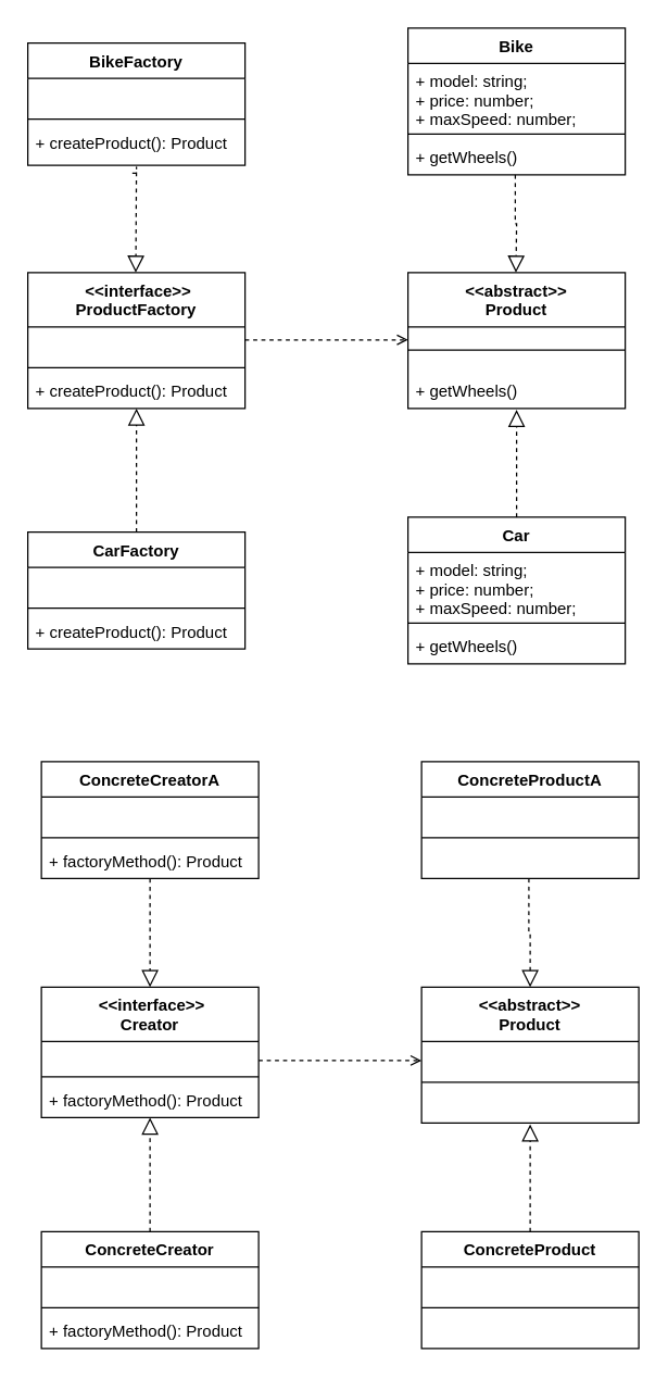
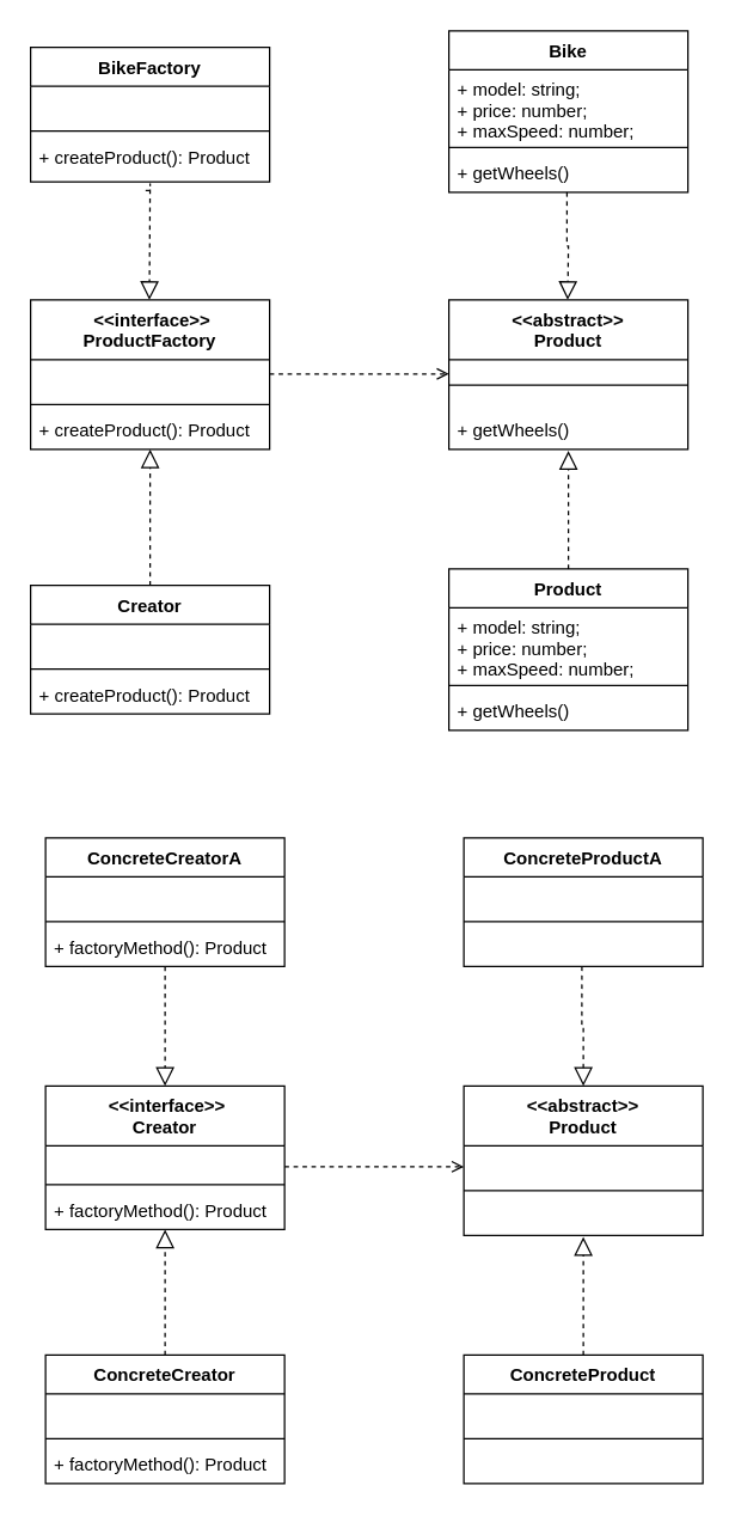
  <mxCell id="0" />
  <mxCell id="1" parent="0" />
  <mxCell id="2" value=" &lt;&lt;interface&gt;&gt;&#10;Creator" style="swimlane;fontStyle=1;align=center;verticalAlign=top;childLayout=stackLayout;horizontal=1;startSize=40;horizontalStack=0;resizeParent=1;resizeParentMax=0;resizeLast=0;collapsible=1;marginBottom=0;" parent="1" vertex="1"><mxGeometry x="30" y="726" width="160" height="96" as="geometry"><mxRectangle x="140" y="710" width="80" height="26" as="alternateBounds" /></mxGeometry></mxCell>
  <mxCell id="3" value=" " style="text;strokeColor=none;fillColor=none;align=left;verticalAlign=top;spacingLeft=4;spacingRight=4;overflow=hidden;rotatable=0;points=[[0,0.5],[1,0.5]];portConstraint=eastwest;" parent="2" vertex="1"><mxGeometry y="40" width="160" height="22" as="geometry" /></mxCell>
  <mxCell id="4" value="" style="line;strokeWidth=1;fillColor=none;align=left;verticalAlign=middle;spacingTop=-1;spacingLeft=3;spacingRight=3;rotatable=0;labelPosition=right;points=[];portConstraint=eastwest;" parent="2" vertex="1"><mxGeometry y="62" width="160" height="8" as="geometry" /></mxCell>
  <mxCell id="5" value="+ factoryMethod(): Product" style="text;strokeColor=none;fillColor=none;align=left;verticalAlign=top;spacingLeft=4;spacingRight=4;overflow=hidden;rotatable=0;points=[[0,0.5],[1,0.5]];portConstraint=eastwest;" parent="2" vertex="1"><mxGeometry y="70" width="160" height="26" as="geometry" /></mxCell>
  <mxCell id="6" value="&lt;&lt;abstract&gt;&gt;&#10;Product" style="swimlane;fontStyle=1;align=center;verticalAlign=top;childLayout=stackLayout;horizontal=1;startSize=40;horizontalStack=0;resizeParent=1;resizeParentMax=0;resizeLast=0;collapsible=1;marginBottom=0;" parent="1" vertex="1"><mxGeometry x="310" y="726" width="160" height="100" as="geometry"><mxRectangle x="260" y="710" width="80" height="26" as="alternateBounds" /></mxGeometry></mxCell>
  <mxCell id="7" value=" " style="text;strokeColor=none;fillColor=none;align=left;verticalAlign=top;spacingLeft=4;spacingRight=4;overflow=hidden;rotatable=0;points=[[0,0.5],[1,0.5]];portConstraint=eastwest;" parent="6" vertex="1"><mxGeometry y="40" width="160" height="26" as="geometry" /></mxCell>
  <mxCell id="8" value="" style="line;strokeWidth=1;fillColor=none;align=left;verticalAlign=middle;spacingTop=-1;spacingLeft=3;spacingRight=3;rotatable=0;labelPosition=right;points=[];portConstraint=eastwest;" parent="6" vertex="1"><mxGeometry y="66" width="160" height="8" as="geometry" /></mxCell>
  <mxCell id="9" value=" " style="text;strokeColor=none;fillColor=none;align=left;verticalAlign=top;spacingLeft=4;spacingRight=4;overflow=hidden;rotatable=0;points=[[0,0.5],[1,0.5]];portConstraint=eastwest;" parent="6" vertex="1"><mxGeometry y="74" width="160" height="26" as="geometry" /></mxCell>
  <mxCell id="10" style="edgeStyle=orthogonalEdgeStyle;rounded=0;orthogonalLoop=1;jettySize=auto;html=1;exitX=0.5;exitY=0;exitDx=0;exitDy=0;entryX=0.5;entryY=1.038;entryDx=0;entryDy=0;entryPerimeter=0;endArrow=block;endFill=0;endSize=10;dashed=1;" parent="1" source="11" target="9" edge="1"><mxGeometry relative="1" as="geometry" /></mxCell>
  <mxCell id="11" value="ConcreteProduct" style="swimlane;fontStyle=1;align=center;verticalAlign=top;childLayout=stackLayout;horizontal=1;startSize=26;horizontalStack=0;resizeParent=1;resizeParentMax=0;resizeLast=0;collapsible=1;marginBottom=0;" parent="1" vertex="1"><mxGeometry x="310" y="906" width="160" height="86" as="geometry"><mxRectangle x="260" y="710" width="80" height="26" as="alternateBounds" /></mxGeometry></mxCell>
  <mxCell id="12" value=" " style="text;strokeColor=none;fillColor=none;align=left;verticalAlign=top;spacingLeft=4;spacingRight=4;overflow=hidden;rotatable=0;points=[[0,0.5],[1,0.5]];portConstraint=eastwest;" parent="11" vertex="1"><mxGeometry y="26" width="160" height="26" as="geometry" /></mxCell>
  <mxCell id="13" value="" style="line;strokeWidth=1;fillColor=none;align=left;verticalAlign=middle;spacingTop=-1;spacingLeft=3;spacingRight=3;rotatable=0;labelPosition=right;points=[];portConstraint=eastwest;" parent="11" vertex="1"><mxGeometry y="52" width="160" height="8" as="geometry" /></mxCell>
  <mxCell id="14" value=" " style="text;strokeColor=none;fillColor=none;align=left;verticalAlign=top;spacingLeft=4;spacingRight=4;overflow=hidden;rotatable=0;points=[[0,0.5],[1,0.5]];portConstraint=eastwest;" parent="11" vertex="1"><mxGeometry y="60" width="160" height="26" as="geometry" /></mxCell>
  <mxCell id="15" style="edgeStyle=orthogonalEdgeStyle;rounded=0;orthogonalLoop=1;jettySize=auto;html=1;entryX=0.5;entryY=1;entryDx=0;entryDy=0;entryPerimeter=0;endArrow=block;endFill=0;dashed=1;endSize=10;" parent="1" source="16" target="5" edge="1"><mxGeometry relative="1" as="geometry" /></mxCell>
  <mxCell id="16" value="ConcreteCreator" style="swimlane;fontStyle=1;align=center;verticalAlign=top;childLayout=stackLayout;horizontal=1;startSize=26;horizontalStack=0;resizeParent=1;resizeParentMax=0;resizeLast=0;collapsible=1;marginBottom=0;" parent="1" vertex="1"><mxGeometry x="30" y="906" width="160" height="86" as="geometry"><mxRectangle x="260" y="710" width="80" height="26" as="alternateBounds" /></mxGeometry></mxCell>
  <mxCell id="17" value=" " style="text;strokeColor=none;fillColor=none;align=left;verticalAlign=top;spacingLeft=4;spacingRight=4;overflow=hidden;rotatable=0;points=[[0,0.5],[1,0.5]];portConstraint=eastwest;" parent="16" vertex="1"><mxGeometry y="26" width="160" height="26" as="geometry" /></mxCell>
  <mxCell id="18" value="" style="line;strokeWidth=1;fillColor=none;align=left;verticalAlign=middle;spacingTop=-1;spacingLeft=3;spacingRight=3;rotatable=0;labelPosition=right;points=[];portConstraint=eastwest;" parent="16" vertex="1"><mxGeometry y="52" width="160" height="8" as="geometry" /></mxCell>
  <mxCell id="19" value="+ factoryMethod(): Product" style="text;strokeColor=none;fillColor=none;align=left;verticalAlign=top;spacingLeft=4;spacingRight=4;overflow=hidden;rotatable=0;points=[[0,0.5],[1,0.5]];portConstraint=eastwest;" parent="16" vertex="1"><mxGeometry y="60" width="160" height="26" as="geometry" /></mxCell>
  <mxCell id="20" value=" &lt;&lt;interface&gt;&gt;&#10;ProductFactory" style="swimlane;fontStyle=1;align=center;verticalAlign=top;childLayout=stackLayout;horizontal=1;startSize=40;horizontalStack=0;resizeParent=1;resizeParentMax=0;resizeLast=0;collapsible=1;marginBottom=0;" parent="1" vertex="1"><mxGeometry x="20" y="200" width="160" height="100" as="geometry"><mxRectangle x="260" y="710" width="80" height="26" as="alternateBounds" /></mxGeometry></mxCell>
  <mxCell id="21" style="edgeStyle=orthogonalEdgeStyle;rounded=0;orthogonalLoop=1;jettySize=auto;html=1;entryX=0.5;entryY=1;entryDx=0;entryDy=0;entryPerimeter=0;endArrow=block;endFill=0;dashed=1;endSize=10;exitX=0.481;exitY=1.192;exitDx=0;exitDy=0;exitPerimeter=0;" edge="1" parent="20" source="46"><mxGeometry relative="1" as="geometry"><mxPoint x="79.5" y="91" as="sourcePoint" /><mxPoint x="79.5" as="targetPoint" /><Array as="points"><mxPoint x="80" y="-78" /><mxPoint x="80" y="-41" /></Array></mxGeometry></mxCell>
  <mxCell id="22" value=" " style="text;strokeColor=none;fillColor=none;align=left;verticalAlign=top;spacingLeft=4;spacingRight=4;overflow=hidden;rotatable=0;points=[[0,0.5],[1,0.5]];portConstraint=eastwest;" parent="20" vertex="1"><mxGeometry y="40" width="160" height="26" as="geometry" /></mxCell>
  <mxCell id="23" value="" style="line;strokeWidth=1;fillColor=none;align=left;verticalAlign=middle;spacingTop=-1;spacingLeft=3;spacingRight=3;rotatable=0;labelPosition=right;points=[];portConstraint=eastwest;" parent="20" vertex="1"><mxGeometry y="66" width="160" height="8" as="geometry" /></mxCell>
  <mxCell id="24" value="+ createProduct(): Product" style="text;strokeColor=none;fillColor=none;align=left;verticalAlign=top;spacingLeft=4;spacingRight=4;overflow=hidden;rotatable=0;points=[[0,0.5],[1,0.5]];portConstraint=eastwest;" parent="20" vertex="1"><mxGeometry y="74" width="160" height="26" as="geometry" /></mxCell>
  <mxCell id="25" value="&lt;&lt;abstract&gt;&gt;&#10;Product" style="swimlane;fontStyle=1;align=center;verticalAlign=top;childLayout=stackLayout;horizontal=1;startSize=40;horizontalStack=0;resizeParent=1;resizeParentMax=0;resizeLast=0;collapsible=1;marginBottom=0;" parent="1" vertex="1"><mxGeometry x="300" y="200" width="160" height="100" as="geometry"><mxRectangle x="260" y="710" width="80" height="26" as="alternateBounds" /></mxGeometry></mxCell>
  <mxCell id="26" value=" " style="line;strokeWidth=1;fillColor=none;align=left;verticalAlign=middle;spacingTop=-1;spacingLeft=3;spacingRight=3;rotatable=0;labelPosition=right;points=[];portConstraint=eastwest;" parent="25" vertex="1"><mxGeometry y="40" width="160" height="34" as="geometry" /></mxCell>
  <mxCell id="27" style="edgeStyle=orthogonalEdgeStyle;rounded=0;orthogonalLoop=1;jettySize=auto;html=1;exitX=0.494;exitY=1;exitDx=0;exitDy=0;entryX=0.5;entryY=1.038;entryDx=0;entryDy=0;entryPerimeter=0;endArrow=block;endFill=0;endSize=10;dashed=1;exitPerimeter=0;" edge="1" parent="25" source="42"><mxGeometry relative="1" as="geometry"><mxPoint x="79.5" y="79.01" as="sourcePoint" /><mxPoint x="79.5" y="-0.002" as="targetPoint" /></mxGeometry></mxCell>
  <mxCell id="28" value="+ getWheels()" style="text;strokeColor=none;fillColor=none;align=left;verticalAlign=top;spacingLeft=4;spacingRight=4;overflow=hidden;rotatable=0;points=[[0,0.5],[1,0.5]];portConstraint=eastwest;" parent="25" vertex="1"><mxGeometry y="74" width="160" height="26" as="geometry" /></mxCell>
  <mxCell id="29" style="edgeStyle=orthogonalEdgeStyle;rounded=0;orthogonalLoop=1;jettySize=auto;html=1;exitX=0.5;exitY=0;exitDx=0;exitDy=0;entryX=0.5;entryY=1.038;entryDx=0;entryDy=0;entryPerimeter=0;endArrow=block;endFill=0;endSize=10;dashed=1;" parent="1" source="30" target="28" edge="1"><mxGeometry relative="1" as="geometry" /></mxCell>
- <mxCell id="30" value="Car" style="swimlane;fontStyle=1;align=center;verticalAlign=top;childLayout=stackLayout;horizontal=1;startSize=26;horizontalStack=0;resizeParent=1;resizeParentMax=0;resizeLast=0;collapsible=1;marginBottom=0;" parent="1" vertex="1"><mxGeometry x="300" y="380" width="160" height="108" as="geometry"><mxRectangle x="260" y="710" width="80" height="26" as="alternateBounds" /></mxGeometry></mxCell>
+ <mxCell id="30" value="Product" style="swimlane;fontStyle=1;align=center;verticalAlign=top;childLayout=stackLayout;horizontal=1;startSize=26;horizontalStack=0;resizeParent=1;resizeParentMax=0;resizeLast=0;collapsible=1;marginBottom=0;" parent="1" vertex="1"><mxGeometry x="300" y="380" width="160" height="108" as="geometry"><mxRectangle x="260" y="710" width="80" height="26" as="alternateBounds" /></mxGeometry></mxCell>
  <mxCell id="31" value="+ model: string;&#10;+ price: number;&#10;+ maxSpeed: number;" style="text;strokeColor=none;fillColor=none;align=left;verticalAlign=top;spacingLeft=4;spacingRight=4;overflow=hidden;rotatable=0;points=[[0,0.5],[1,0.5]];portConstraint=eastwest;" parent="30" vertex="1"><mxGeometry y="26" width="160" height="48" as="geometry" /></mxCell>
  <mxCell id="32" value="" style="line;strokeWidth=1;fillColor=none;align=left;verticalAlign=middle;spacingTop=-1;spacingLeft=3;spacingRight=3;rotatable=0;labelPosition=right;points=[];portConstraint=eastwest;" parent="30" vertex="1"><mxGeometry y="74" width="160" height="8" as="geometry" /></mxCell>
  <mxCell id="33" value="+ getWheels()" style="text;strokeColor=none;fillColor=none;align=left;verticalAlign=top;spacingLeft=4;spacingRight=4;overflow=hidden;rotatable=0;points=[[0,0.5],[1,0.5]];portConstraint=eastwest;" parent="30" vertex="1"><mxGeometry y="82" width="160" height="26" as="geometry" /></mxCell>
  <mxCell id="34" style="edgeStyle=orthogonalEdgeStyle;rounded=0;orthogonalLoop=1;jettySize=auto;html=1;entryX=0.5;entryY=1;entryDx=0;entryDy=0;entryPerimeter=0;endArrow=block;endFill=0;dashed=1;endSize=10;" parent="1" source="35" target="24" edge="1"><mxGeometry relative="1" as="geometry" /></mxCell>
- <mxCell id="35" value="CarFactory" style="swimlane;fontStyle=1;align=center;verticalAlign=top;childLayout=stackLayout;horizontal=1;startSize=26;horizontalStack=0;resizeParent=1;resizeParentMax=0;resizeLast=0;collapsible=1;marginBottom=0;" parent="1" vertex="1"><mxGeometry x="20" y="391" width="160" height="86" as="geometry"><mxRectangle x="260" y="710" width="80" height="26" as="alternateBounds" /></mxGeometry></mxCell>
+ <mxCell id="35" value="Creator" style="swimlane;fontStyle=1;align=center;verticalAlign=top;childLayout=stackLayout;horizontal=1;startSize=26;horizontalStack=0;resizeParent=1;resizeParentMax=0;resizeLast=0;collapsible=1;marginBottom=0;" parent="1" vertex="1"><mxGeometry x="20" y="391" width="160" height="86" as="geometry"><mxRectangle x="260" y="710" width="80" height="26" as="alternateBounds" /></mxGeometry></mxCell>
  <mxCell id="36" value=" " style="text;strokeColor=none;fillColor=none;align=left;verticalAlign=top;spacingLeft=4;spacingRight=4;overflow=hidden;rotatable=0;points=[[0,0.5],[1,0.5]];portConstraint=eastwest;" parent="35" vertex="1"><mxGeometry y="26" width="160" height="26" as="geometry" /></mxCell>
  <mxCell id="37" value="" style="line;strokeWidth=1;fillColor=none;align=left;verticalAlign=middle;spacingTop=-1;spacingLeft=3;spacingRight=3;rotatable=0;labelPosition=right;points=[];portConstraint=eastwest;" parent="35" vertex="1"><mxGeometry y="52" width="160" height="8" as="geometry" /></mxCell>
  <mxCell id="38" value="+ createProduct(): Product" style="text;strokeColor=none;fillColor=none;align=left;verticalAlign=top;spacingLeft=4;spacingRight=4;overflow=hidden;rotatable=0;points=[[0,0.5],[1,0.5]];portConstraint=eastwest;" parent="35" vertex="1"><mxGeometry y="60" width="160" height="26" as="geometry" /></mxCell>
  <mxCell id="39" value="Bike" style="swimlane;fontStyle=1;align=center;verticalAlign=top;childLayout=stackLayout;horizontal=1;startSize=26;horizontalStack=0;resizeParent=1;resizeParentMax=0;resizeLast=0;collapsible=1;marginBottom=0;" vertex="1" parent="1"><mxGeometry x="300" y="20" width="160" height="108" as="geometry"><mxRectangle x="260" y="710" width="80" height="26" as="alternateBounds" /></mxGeometry></mxCell>
  <mxCell id="40" value="+ model: string;&#10;+ price: number;&#10;+ maxSpeed: number;" style="text;strokeColor=none;fillColor=none;align=left;verticalAlign=top;spacingLeft=4;spacingRight=4;overflow=hidden;rotatable=0;points=[[0,0.5],[1,0.5]];portConstraint=eastwest;" vertex="1" parent="39"><mxGeometry y="26" width="160" height="48" as="geometry" /></mxCell>
  <mxCell id="41" value="" style="line;strokeWidth=1;fillColor=none;align=left;verticalAlign=middle;spacingTop=-1;spacingLeft=3;spacingRight=3;rotatable=0;labelPosition=right;points=[];portConstraint=eastwest;" vertex="1" parent="39"><mxGeometry y="74" width="160" height="8" as="geometry" /></mxCell>
  <mxCell id="42" value="+ getWheels()" style="text;strokeColor=none;fillColor=none;align=left;verticalAlign=top;spacingLeft=4;spacingRight=4;overflow=hidden;rotatable=0;points=[[0,0.5],[1,0.5]];portConstraint=eastwest;" vertex="1" parent="39"><mxGeometry y="82" width="160" height="26" as="geometry" /></mxCell>
  <mxCell id="43" value="BikeFactory" style="swimlane;fontStyle=1;align=center;verticalAlign=top;childLayout=stackLayout;horizontal=1;startSize=26;horizontalStack=0;resizeParent=1;resizeParentMax=0;resizeLast=0;collapsible=1;marginBottom=0;" vertex="1" parent="1"><mxGeometry x="20" y="31" width="160" height="90" as="geometry"><mxRectangle x="260" y="710" width="80" height="26" as="alternateBounds" /></mxGeometry></mxCell>
  <mxCell id="44" value=" " style="text;strokeColor=none;fillColor=none;align=left;verticalAlign=top;spacingLeft=4;spacingRight=4;overflow=hidden;rotatable=0;points=[[0,0.5],[1,0.5]];portConstraint=eastwest;" vertex="1" parent="43"><mxGeometry y="26" width="160" height="26" as="geometry" /></mxCell>
  <mxCell id="45" value="" style="line;strokeWidth=1;fillColor=none;align=left;verticalAlign=middle;spacingTop=-1;spacingLeft=3;spacingRight=3;rotatable=0;labelPosition=right;points=[];portConstraint=eastwest;" vertex="1" parent="43"><mxGeometry y="52" width="160" height="8" as="geometry" /></mxCell>
  <mxCell id="46" value="+ createProduct(): Product" style="text;strokeColor=none;fillColor=none;align=left;verticalAlign=top;spacingLeft=4;spacingRight=4;overflow=hidden;rotatable=0;points=[[0,0.5],[1,0.5]];portConstraint=eastwest;" vertex="1" parent="43"><mxGeometry y="60" width="160" height="30" as="geometry" /></mxCell>
  <mxCell id="47" style="edgeStyle=orthogonalEdgeStyle;rounded=0;orthogonalLoop=1;jettySize=auto;html=1;exitX=0.494;exitY=1;exitDx=0;exitDy=0;entryX=0.5;entryY=0;entryDx=0;entryDy=0;endArrow=block;endFill=0;endSize=10;dashed=1;exitPerimeter=0;" edge="1" source="51" parent="1" target="6"><mxGeometry relative="1" as="geometry"><mxPoint x="390" y="480.988" as="targetPoint" /></mxGeometry></mxCell>
  <mxCell id="48" value="ConcreteProductA" style="swimlane;fontStyle=1;align=center;verticalAlign=top;childLayout=stackLayout;horizontal=1;startSize=26;horizontalStack=0;resizeParent=1;resizeParentMax=0;resizeLast=0;collapsible=1;marginBottom=0;" vertex="1" parent="1"><mxGeometry x="310" y="560" width="160" height="86" as="geometry"><mxRectangle x="260" y="710" width="80" height="26" as="alternateBounds" /></mxGeometry></mxCell>
  <mxCell id="49" value=" " style="text;strokeColor=none;fillColor=none;align=left;verticalAlign=top;spacingLeft=4;spacingRight=4;overflow=hidden;rotatable=0;points=[[0,0.5],[1,0.5]];portConstraint=eastwest;" vertex="1" parent="48"><mxGeometry y="26" width="160" height="26" as="geometry" /></mxCell>
  <mxCell id="50" value="" style="line;strokeWidth=1;fillColor=none;align=left;verticalAlign=middle;spacingTop=-1;spacingLeft=3;spacingRight=3;rotatable=0;labelPosition=right;points=[];portConstraint=eastwest;" vertex="1" parent="48"><mxGeometry y="52" width="160" height="8" as="geometry" /></mxCell>
  <mxCell id="51" value=" " style="text;strokeColor=none;fillColor=none;align=left;verticalAlign=top;spacingLeft=4;spacingRight=4;overflow=hidden;rotatable=0;points=[[0,0.5],[1,0.5]];portConstraint=eastwest;" vertex="1" parent="48"><mxGeometry y="60" width="160" height="26" as="geometry" /></mxCell>
  <mxCell id="52" style="edgeStyle=orthogonalEdgeStyle;rounded=0;orthogonalLoop=1;jettySize=auto;html=1;entryX=0.5;entryY=0;entryDx=0;entryDy=0;endArrow=block;endFill=0;dashed=1;endSize=10;" edge="1" source="53" parent="1" target="2"><mxGeometry relative="1" as="geometry"><mxPoint x="110" y="476" as="targetPoint" /></mxGeometry></mxCell>
  <mxCell id="53" value="ConcreteCreatorA" style="swimlane;fontStyle=1;align=center;verticalAlign=top;childLayout=stackLayout;horizontal=1;startSize=26;horizontalStack=0;resizeParent=1;resizeParentMax=0;resizeLast=0;collapsible=1;marginBottom=0;" vertex="1" parent="1"><mxGeometry x="30" y="560" width="160" height="86" as="geometry"><mxRectangle x="260" y="710" width="80" height="26" as="alternateBounds" /></mxGeometry></mxCell>
  <mxCell id="54" value=" " style="text;strokeColor=none;fillColor=none;align=left;verticalAlign=top;spacingLeft=4;spacingRight=4;overflow=hidden;rotatable=0;points=[[0,0.5],[1,0.5]];portConstraint=eastwest;" vertex="1" parent="53"><mxGeometry y="26" width="160" height="26" as="geometry" /></mxCell>
  <mxCell id="55" value="" style="line;strokeWidth=1;fillColor=none;align=left;verticalAlign=middle;spacingTop=-1;spacingLeft=3;spacingRight=3;rotatable=0;labelPosition=right;points=[];portConstraint=eastwest;" vertex="1" parent="53"><mxGeometry y="52" width="160" height="8" as="geometry" /></mxCell>
  <mxCell id="56" value="+ factoryMethod(): Product" style="text;strokeColor=none;fillColor=none;align=left;verticalAlign=top;spacingLeft=4;spacingRight=4;overflow=hidden;rotatable=0;points=[[0,0.5],[1,0.5]];portConstraint=eastwest;" vertex="1" parent="53"><mxGeometry y="60" width="160" height="26" as="geometry" /></mxCell>
  <mxCell id="57" style="edgeStyle=orthogonalEdgeStyle;rounded=0;orthogonalLoop=1;jettySize=auto;html=1;exitX=1;exitY=0.5;exitDx=0;exitDy=0;entryX=0;entryY=0.5;entryDx=0;entryDy=0;dashed=1;endArrow=open;endFill=0;" edge="1" parent="1"><mxGeometry relative="1" as="geometry"><mxPoint x="180" y="249.5" as="sourcePoint" /><mxPoint x="300" y="249.5" as="targetPoint" /></mxGeometry></mxCell>
  <mxCell id="58" style="edgeStyle=orthogonalEdgeStyle;rounded=0;orthogonalLoop=1;jettySize=auto;html=1;exitX=1;exitY=0.5;exitDx=0;exitDy=0;entryX=0;entryY=0.5;entryDx=0;entryDy=0;dashed=1;endArrow=open;endFill=0;" edge="1" parent="1"><mxGeometry relative="1" as="geometry"><mxPoint x="190" y="780" as="sourcePoint" /><mxPoint x="310" y="780" as="targetPoint" /></mxGeometry></mxCell>
